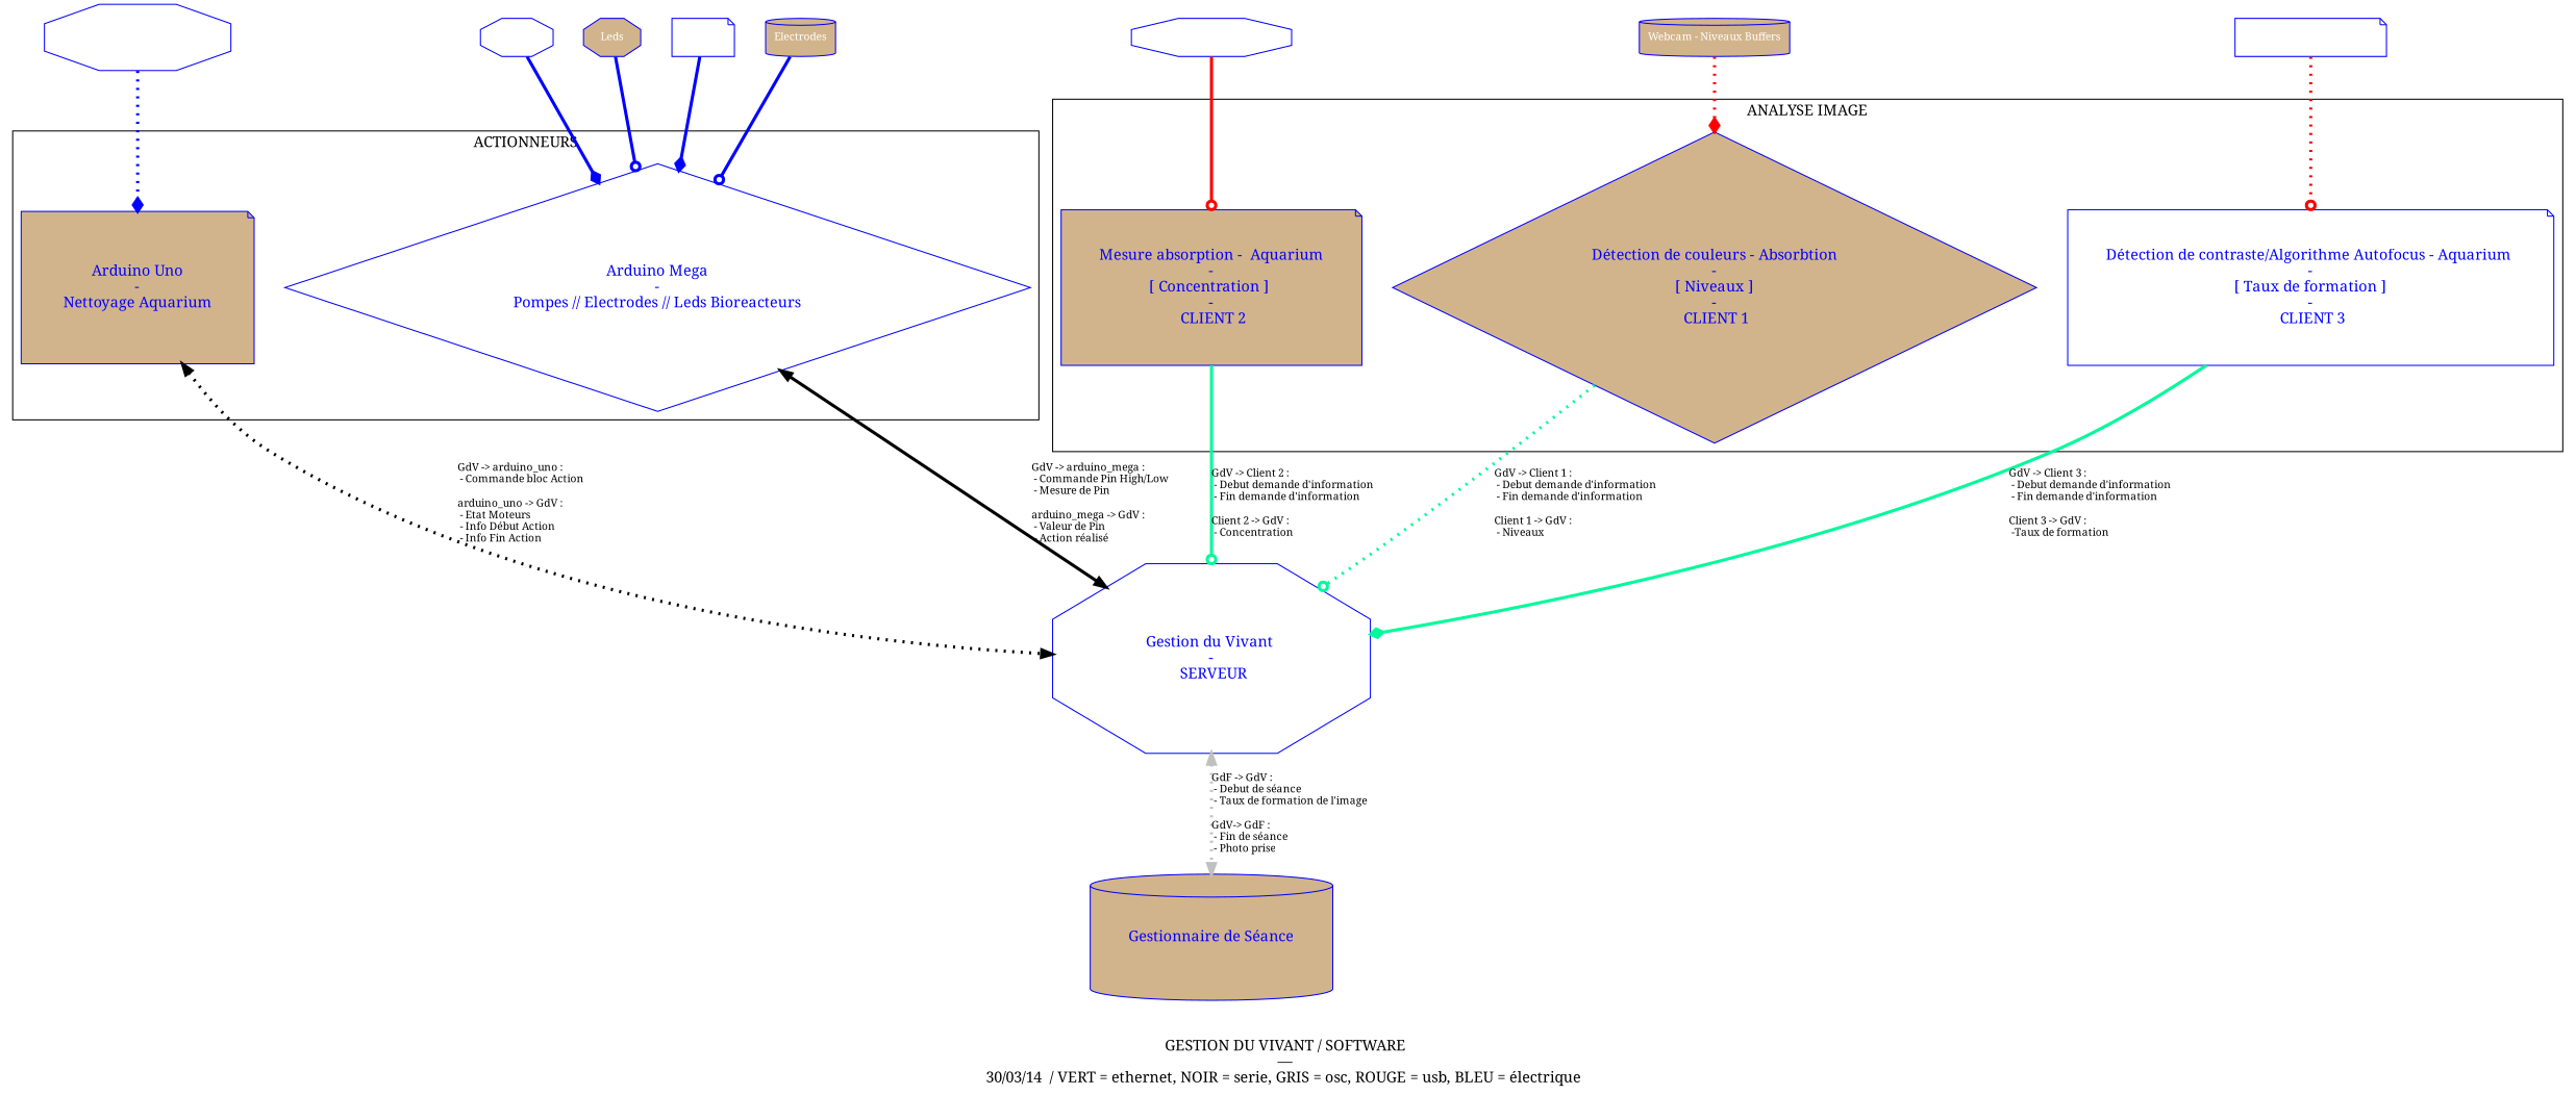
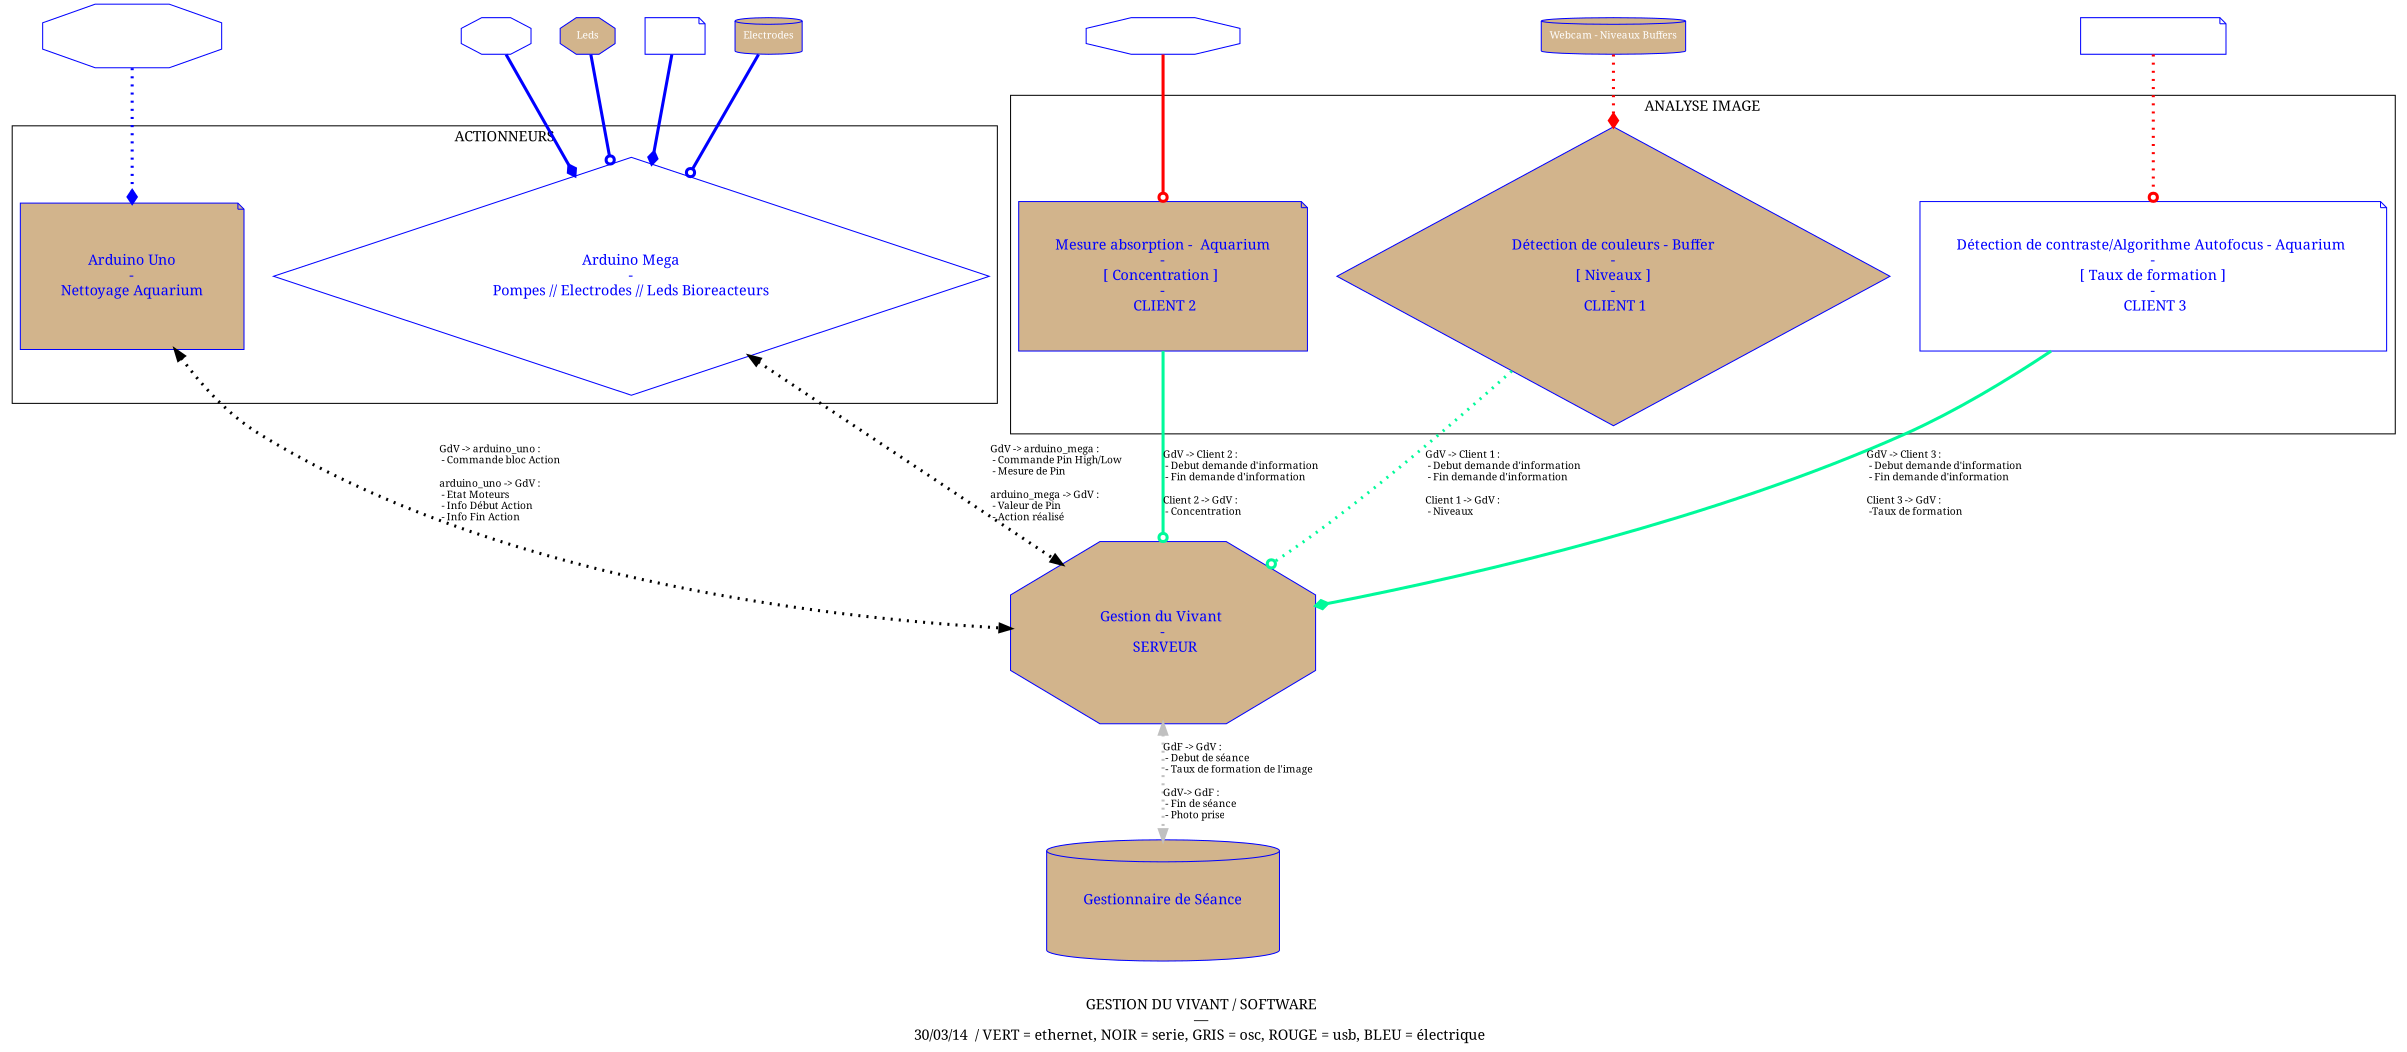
  digraph {
    fontname="Noto Serif"
    fontsize=14
    label="\n\nGESTION DU VIVANT / SOFTWARE \n— \n30/03/14  / VERT = ethernet, NOIR = serie, GRIS = osc, ROUGE = usb, BLEU = électrique  "
    nodesep=.4
    rankdir=TP
    node [color=blue fillcolor=white fontcolor=white fontname="Noto Serif" fontsize=10 shape=note style=filled]
    edge [arrowhead=odot color=blue fontname="Noto Serif" fontsize=10 penwidth=3 style=dotted dir=forward]
-   n1 [fillcolor=tan fontcolor=blue fontsize=14 label="Détection de couleurs - Absorbtion\n - \n [ Niveaux ] \n - \n CLIENT 1" margin=0.5 shape=diamond]
+   n1 [fillcolor=tan fontcolor=blue fontsize=14 label="Détection de couleurs - Buffer\n - \n [ Niveaux ] \n - \n CLIENT 1" margin=0.5 shape=diamond]
    n2 [fillcolor=tan fontcolor=blue fontsize=14 label="Mesure absorption -  Aquarium\n - \n[ Concentration ] \n - \n CLIENT 2" margin=0.5]
    n3 [fontcolor=blue fontsize=14 label="Détection de contraste/Algorithme Autofocus - Aquarium \n - \n[ Taux de formation ]\n - \n CLIENT 3" margin=0.5]
    n4 [fontcolor=blue fontsize=14 height=2 label="Arduino Mega\n - \n Pompes // Electrodes // Leds Bioreacteurs " margin=0.5 shape=diamond width=1]
    n5 [fillcolor=tan fontcolor=blue fontsize=14 height=2 label="Arduino Uno\n - \n Nettoyage Aquarium " margin=0.5 width=1]
-   n6 [fontcolor=blue fontsize=14 label="Gestion du Vivant \n - \n SERVEUR" margin=0.5 shape=octagon]
+   n6 [fillcolor=tan fontcolor=blue fontsize=14 label="Gestion du Vivant \n - \n SERVEUR" margin=0.5 shape=octagon]
    n7 [fillcolor=tan fontcolor=blue fontsize=14 label="Gestionnaire de Séance" margin=0.5 shape=cylinder]
    n8 [label=Pompes shape=octagon]
    n9 [fillcolor=tan label=Leds shape=octagon]
    n10 [label="Moteurs\n - \nNettoyage Aquarium" shape=octagon]
    n11 [label=Fitration]
    n12 [fillcolor=tan label=Electrodes shape=cylinder]
    n13 [label="Webcam - Absorbtion" shape=octagon]
    n14 [fillcolor=tan label="Webcam - Niveaux Buffers" shape=cylinder]
    n15 [label="Appareil Photo - Aquarium"]
    subgraph sub_1 {
      n6
      n7
      subgraph cluster_2 {
        label="ANALYSE IMAGE"
        n1
        n2
        n3
      }
      subgraph cluster_3 {
        label=ACTIONNEURS
        n4
        n5
      }
    }
    subgraph sub_4 {
      n8
      n9
      n10
      n11
    }
    subgraph sub_5 {
      n12
      n13
      n14
      n15
    }
    subgraph sub_6 {
      n4
      n5
      n6
    }
    subgraph sub_7 {
      n1
      n2
      n3
      n6
    }
    subgraph sub_8 {
      n6
      n7
    }
    subgraph sub_9 {
      n4
      n5
      n8
      n9
      n10
      n11
      n12
    }
    subgraph sub_10 {
      n1
      n2
      n3
      n13
      n14
      n15
    }
    n1 -> n6 [color=mediumspringgreen label="GdV -> Client 1 : \l - Debut demande d'information \l - Fin demande d'information \l\lClient 1 -> GdV : \l - Niveaux\l" dir=""]
    n2 -> n6 [color=mediumspringgreen label="GdV -> Client 2 : \l - Debut demande d'information \l - Fin demande d'information \l\lClient 2 -> GdV :\l - Concentration\l" style=bold dir=""]
    n3 -> n6 [arrowhead=diamond color=mediumspringgreen label="GdV -> Client 3 : \l - Debut demande d'information \l - Fin demande d'information \l\lClient 3 -> GdV : \l -Taux de formation\l" style=bold dir=""]
-   n4 -> n6 [color=mediumspringgrey dir=both label="GdV -> arduino_mega : \l - Commande Pin High/Low \l - Mesure de Pin \l\larduino_mega -> GdV :\l - Valeur de Pin \l - Action réalisé\l" style=bold arrowhead=""]
+   n4 -> n6 [color=mediumspringgrey dir=both label="GdV -> arduino_mega : \l - Commande Pin High/Low \l - Mesure de Pin \l\larduino_mega -> GdV :\l - Valeur de Pin \l - Action réalisé\l" arrowhead=""]
    n5 -> n6 [color=mediumspringgrey dir=both label="GdV -> arduino_uno : \l - Commande bloc Action \l\larduino_uno -> GdV :\l - Etat Moteurs \l - Info Début Action \l - Info Fin Action\l" arrowhead=""]
    n6 -> n7 [color=grey dir=both label="GdF -> GdV : \l - Debut de séance \l - Taux de formation de l'image \l\lGdV-> GdF :\l - Fin de séance \l - Photo prise\l" arrowhead=""]
    n8 -> n4 [arrowhead=diamond style=bold]
    n9 -> n4 [style=bold]
    n10 -> n5 [arrowhead=diamond]
    n11 -> n4 [arrowhead=diamond style=bold]
    n12 -> n4 [style=bold]
    n13 -> n2 [color=red style=bold]
    n14 -> n1 [arrowhead=diamond color=red]
    n15 -> n3 [color=red]
  }
